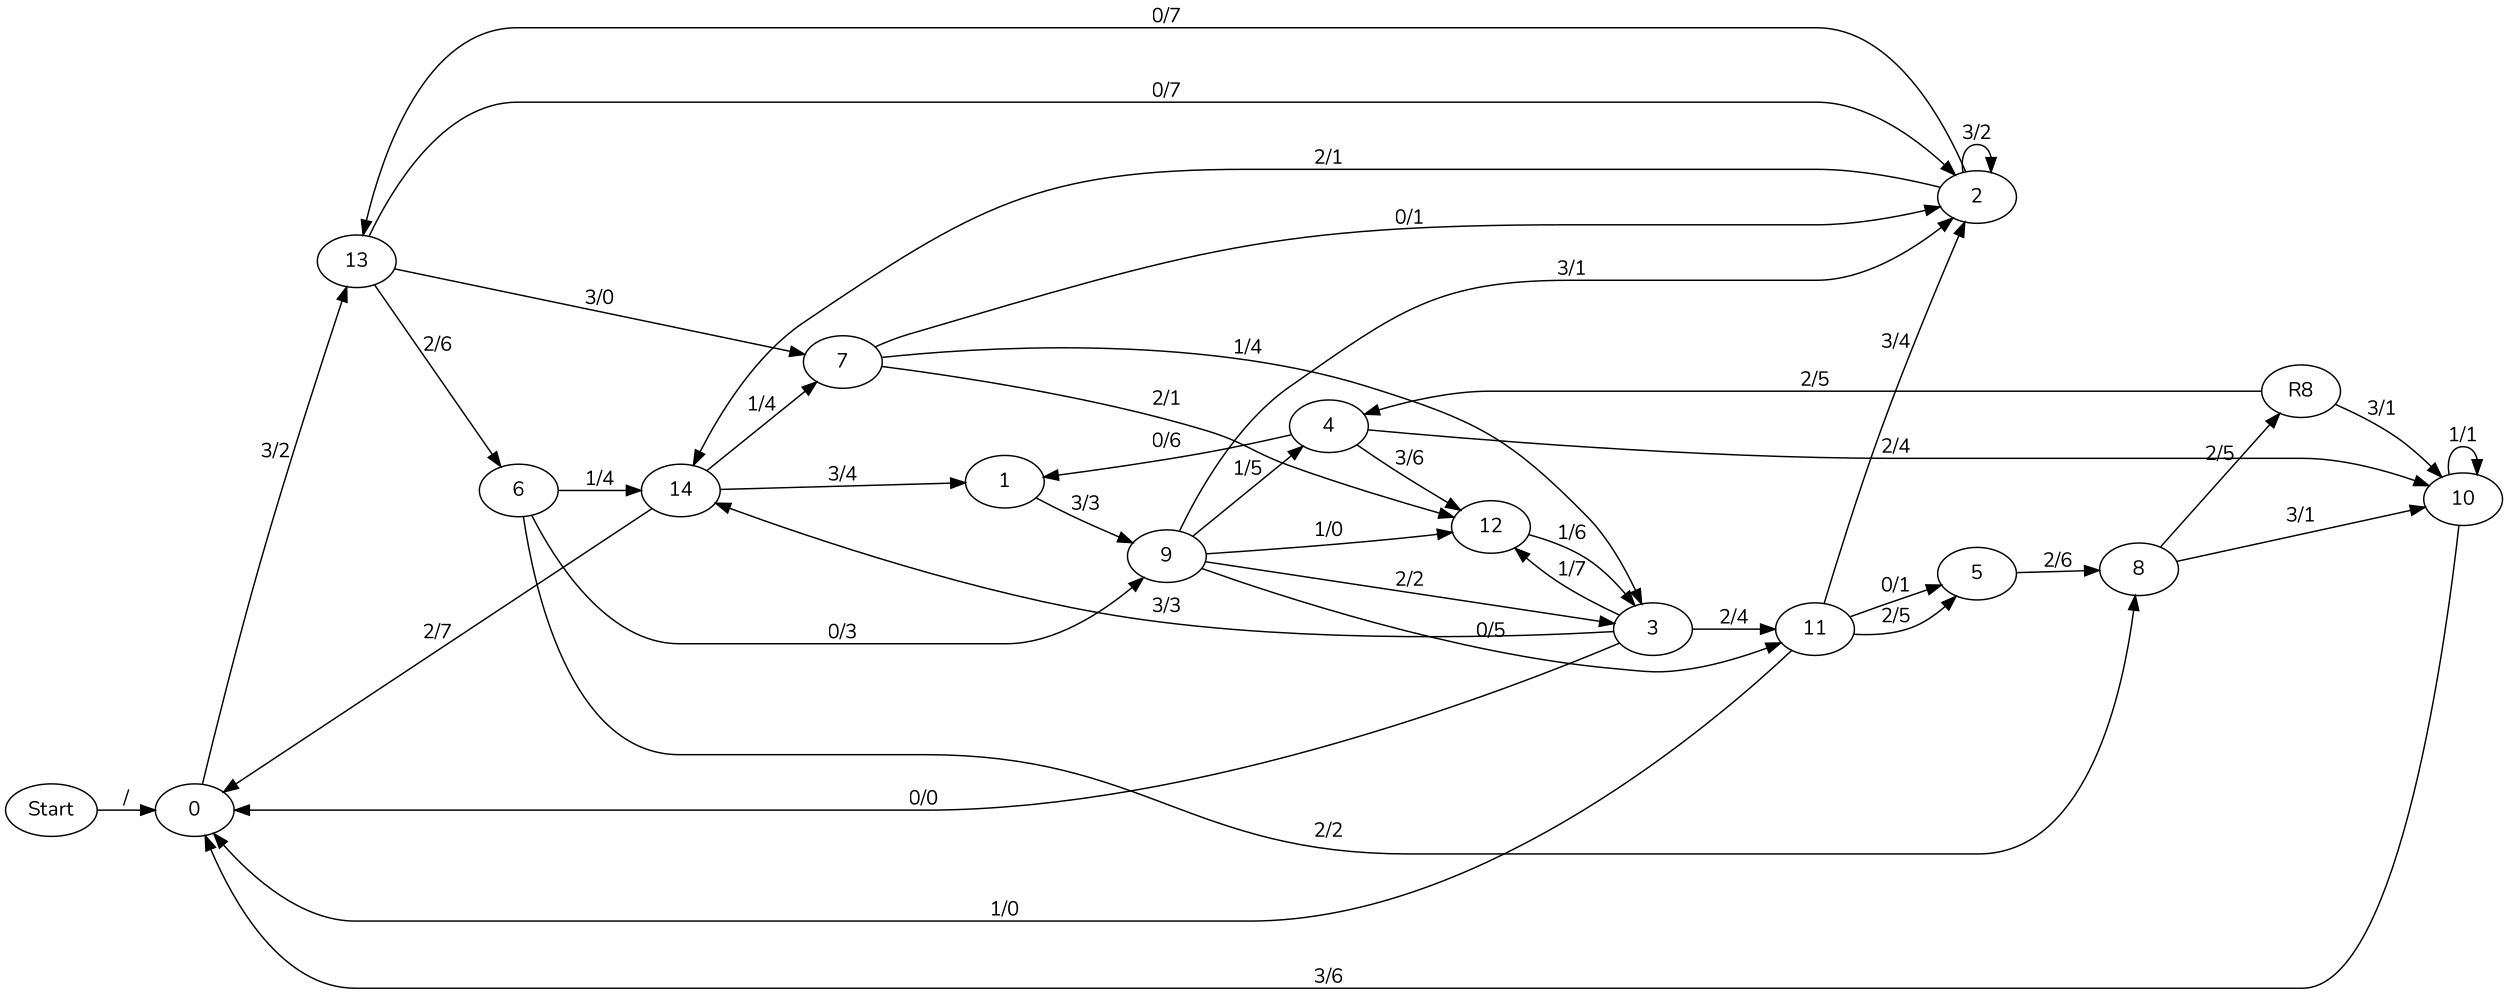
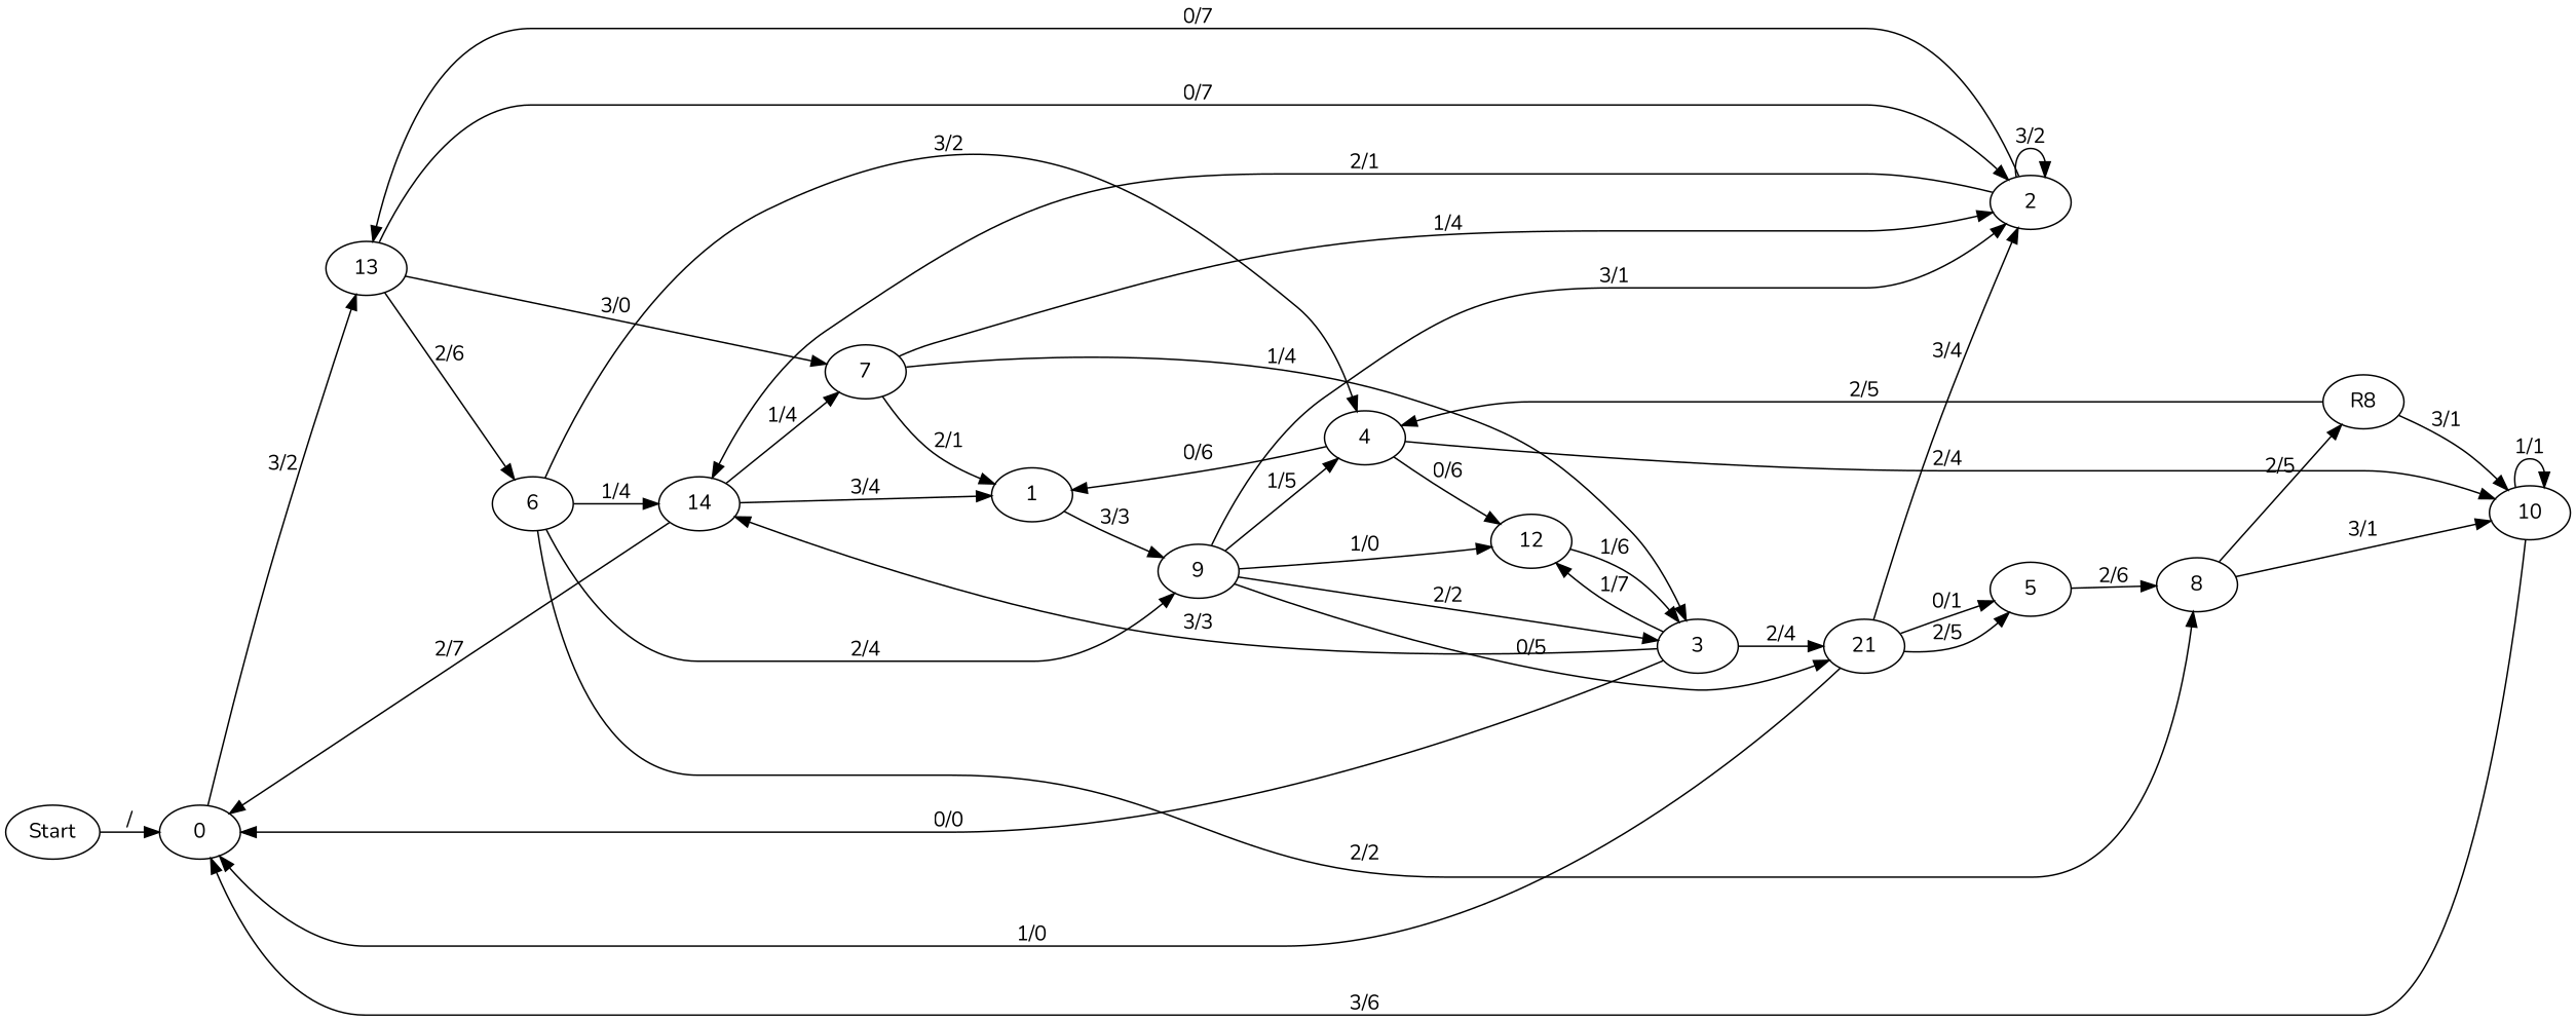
  digraph {
    fontname=Nunito
    rankdir=LR
    node [fontname=Nunito]
    edge [fontname=Nunito]
    Start
    0
    13
    6
    2
    7
    14
    8
    4
    9
    1
    3
    R8
    10
    12
-   11
+   11 [label=21]
    5
    Start -> 0 [label="/"]
    0 -> 13 [label="3/2"]
    13 -> 6 [label="2/6"]
    13 -> 2 [label="0/7"]
    13 -> 7 [label="3/0"]
    6 -> 14 [label="1/4"]
    6 -> 8 [label="2/2"]
-   6 -> 9 [label="0/3"]
+   6 -> 4 [label="3/2"]
+   6 -> 9 [label="2/4"]
    2 -> 13 [label="0/7"]
    2 -> 2 [label="3/2"]
    2 -> 14 [label="2/1"]
-   7 -> 2 [label="0/1"]
-   7 -> 12 [label="2/1"]
+   7 -> 2 [label="1/4"]
+   7 -> 1 [label="2/1"]
    7 -> 3 [label="1/4"]
    14 -> 0 [label="2/7"]
    14 -> 7 [label="1/4"]
    14 -> 1 [label="3/4"]
    8 -> R8 [label="2/5"]
    8 -> 10 [label="3/1"]
    4 -> 1 [label="0/6"]
    4 -> 10 [label="2/4"]
-   4 -> 12 [label="3/6"]
+   4 -> 12 [label="0/6"]
    9 -> 2 [label="3/1"]
    9 -> 4 [label="1/5"]
    9 -> 3 [label="2/2"]
    9 -> 12 [label="1/0"]
    9 -> 11 [label="0/5"]
    1 -> 9 [label="3/3"]
    3 -> 0 [label="0/0"]
    3 -> 14 [label="3/3"]
    3 -> 12 [label="1/7"]
    3 -> 11 [label="2/4"]
    R8 -> 4 [label="2/5"]
    R8 -> 10 [label="3/1"]
    10 -> 0 [label="3/6"]
    10 -> 10 [label="1/1"]
    12 -> 3 [label="1/6"]
    11 -> 0 [label="1/0"]
    11 -> 2 [label="3/4"]
    11 -> 5 [label="2/5"]
    11 -> 5 [label="0/1"]
    5 -> 8 [label="2/6"]
  }
